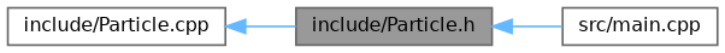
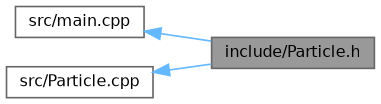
  digraph {
    rankdir=LR
    node [color=grey40 fillcolor=white fontname=Helvetica fontsize=10 shape=box style=filled]
    edge [color=steelblue1 dir=back fontname=Helvetica fontsize=10 labelfontname=Helvetica labelfontsize=10 style=solid]
    n1 [color=gray40 fillcolor=grey60 fontcolor=black height=0.2 label="include/Particle.h" width=0.4]
    n2 [height=0.2 label="src/main.cpp" width=0.4]
-   n3 [height=0.2 label="include/Particle.cpp" width=0.4]
-   n1 -> n2
+   n3 [height=0.2 label="src/Particle.cpp" width=0.4]
+   n2 -> n1
    n3 -> n1
  }
